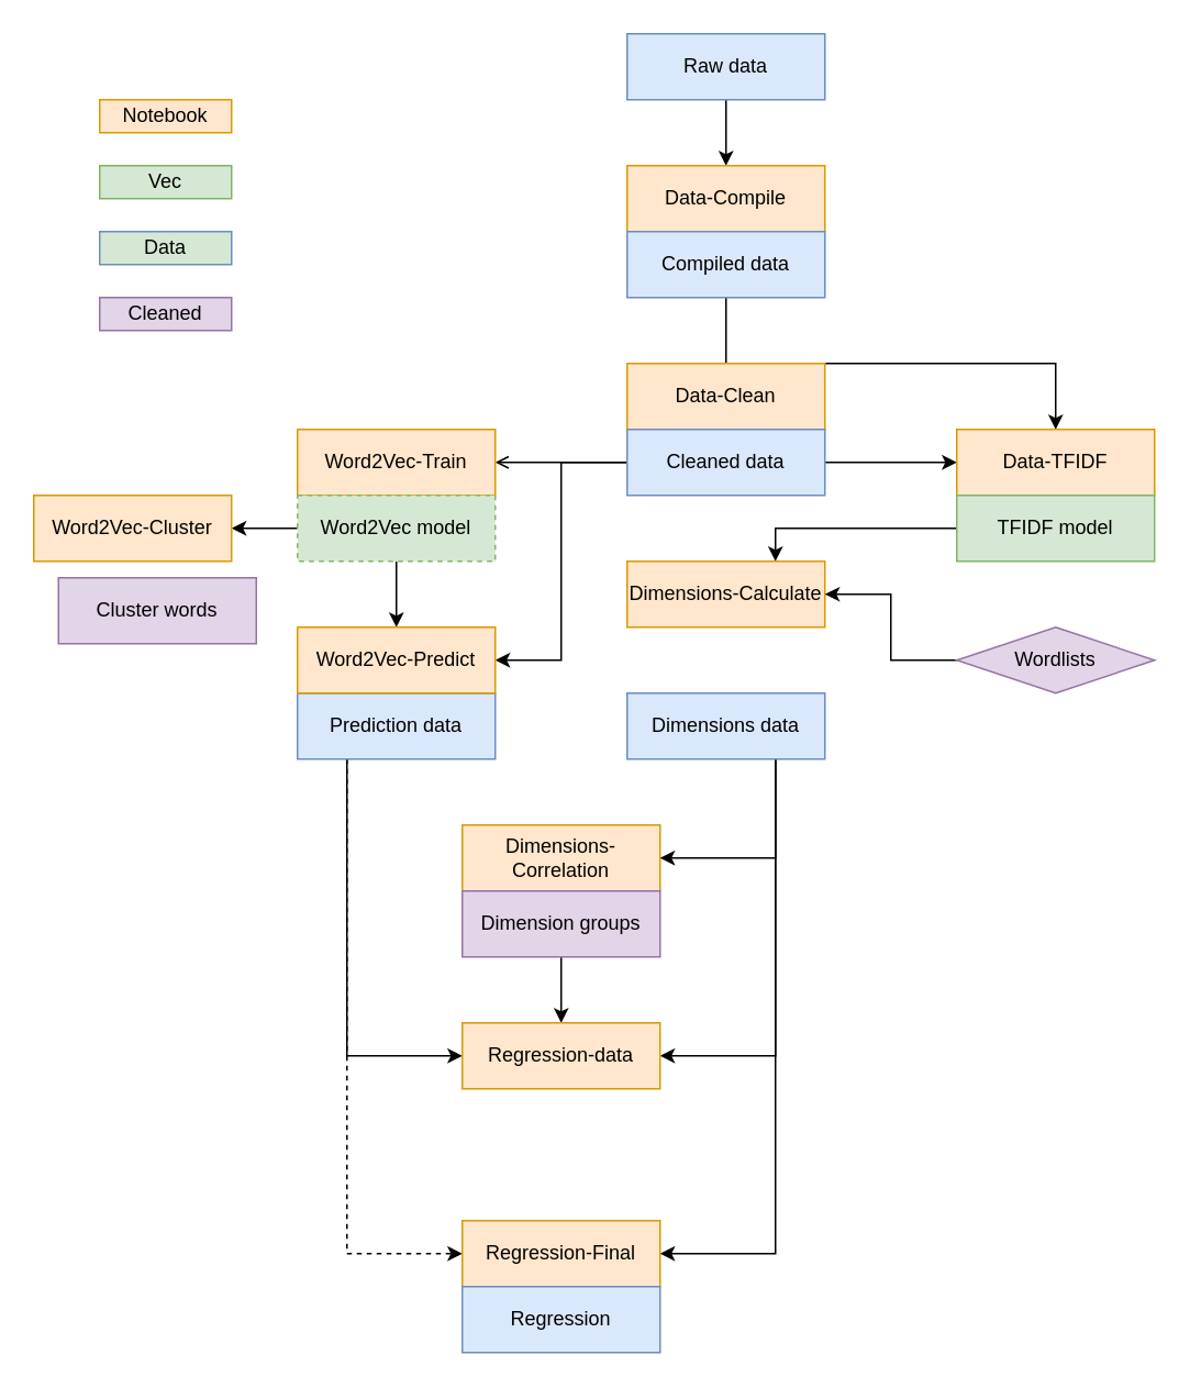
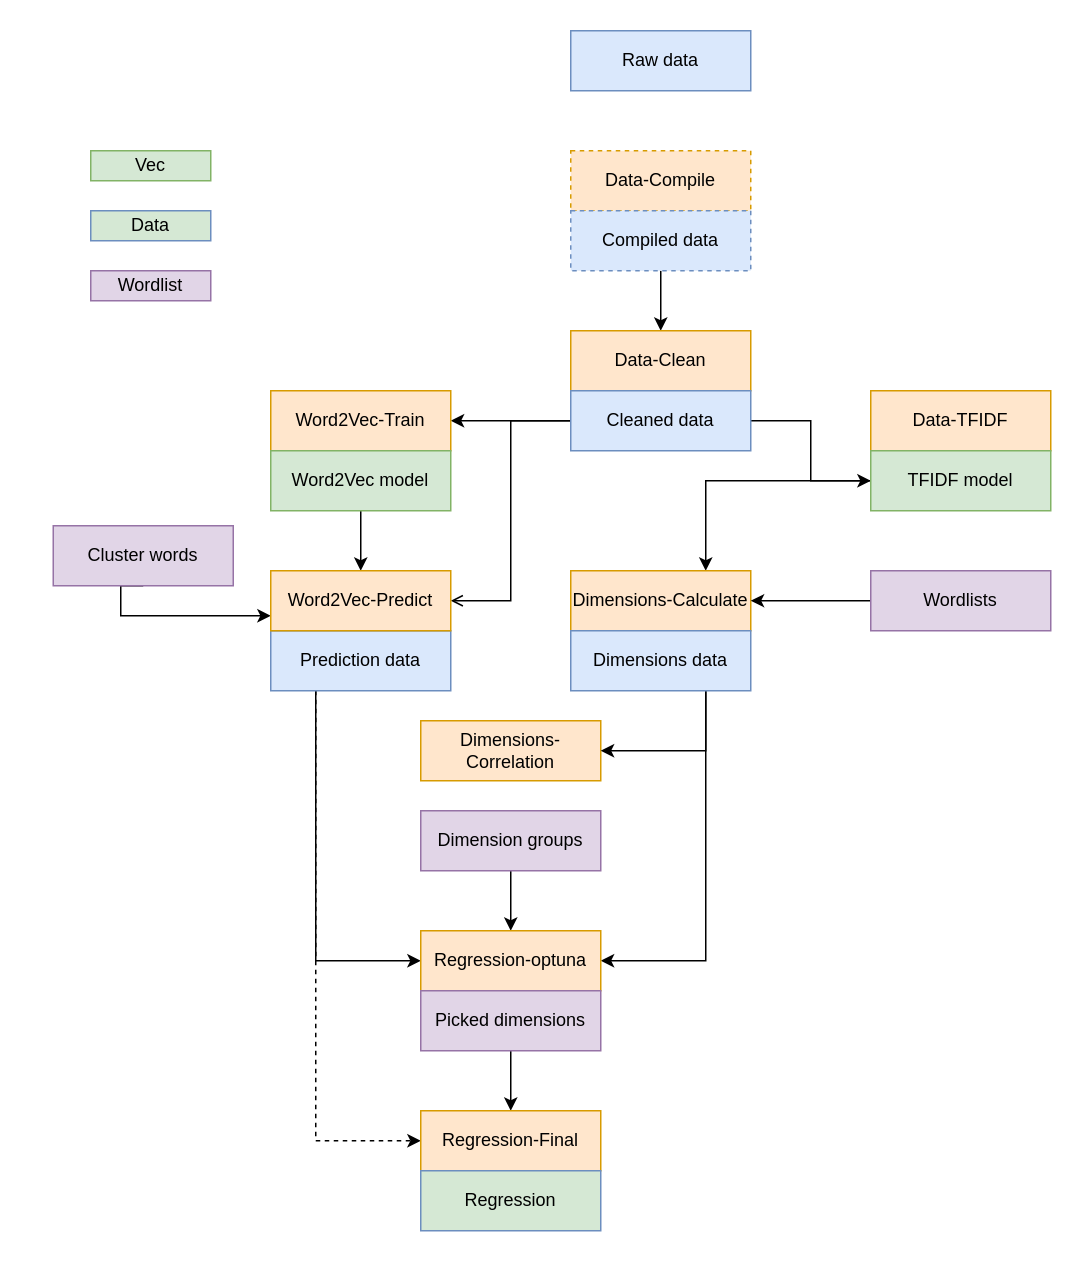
  <mxCell id="0" />
  <mxCell id="1" parent="0" />
- <mxCell id="2" style="edgeStyle=orthogonalEdgeStyle;rounded=0;orthogonalLoop=1;jettySize=auto;html=1;exitX=0.5;exitY=1;exitDx=0;exitDy=0;entryX=0.5;entryY=0;entryDx=0;entryDy=0;strokeColor=#000000;fontColor=#000000;" parent="1" source="3" target="4" edge="1"><mxGeometry relative="1" as="geometry" /></mxCell>
  <mxCell id="3" value="Raw data" style="rounded=0;whiteSpace=wrap;html=1;fillColor=#dae8fc;strokeColor=#6c8ebf;" parent="1" vertex="1"><mxGeometry x="380" y="20" width="120" height="40" as="geometry" /></mxCell>
- <mxCell id="4" value="Data-Compile" style="rounded=0;whiteSpace=wrap;html=1;fillColor=#ffe6cc;strokeColor=#d79b00;fontColor=#000000;" parent="1" vertex="1"><mxGeometry x="380" y="100" width="120" height="40" as="geometry" /></mxCell>
- <mxCell id="5" style="edgeStyle=orthogonalEdgeStyle;rounded=0;orthogonalLoop=1;jettySize=auto;html=1;exitX=0.5;exitY=1;exitDx=0;exitDy=0;strokeColor=#000000;fontColor=#000000;" parent="1" source="6" target="23" edge="1"><mxGeometry relative="1" as="geometry" /></mxCell>
- <mxCell id="6" value="Compiled data" style="rounded=0;whiteSpace=wrap;html=1;fillColor=#dae8fc;strokeColor=#6c8ebf;fontColor=#000000;" parent="1" vertex="1"><mxGeometry x="380" y="140" width="120" height="40" as="geometry" /></mxCell>
+ <mxCell id="4" value="Data-Compile" style="rounded=0;whiteSpace=wrap;html=1;fillColor=#ffe6cc;strokeColor=#d79b00;fontColor=#000000;dashed=1;" parent="1" vertex="1"><mxGeometry x="380" y="100" width="120" height="40" as="geometry" /></mxCell>
+ <mxCell id="5" style="edgeStyle=orthogonalEdgeStyle;rounded=0;orthogonalLoop=1;jettySize=auto;html=1;exitX=0.5;exitY=1;exitDx=0;exitDy=0;entryX=0.5;entryY=0;entryDx=0;entryDy=0;strokeColor=#000000;fontColor=#000000;" parent="1" source="6" target="7" edge="1"><mxGeometry relative="1" as="geometry" /></mxCell>
+ <mxCell id="6" value="Compiled data" style="rounded=0;whiteSpace=wrap;html=1;fillColor=#dae8fc;strokeColor=#6c8ebf;fontColor=#000000;dashed=1;" parent="1" vertex="1"><mxGeometry x="380" y="140" width="120" height="40" as="geometry" /></mxCell>
  <mxCell id="7" value="Data-Clean" style="rounded=0;whiteSpace=wrap;html=1;fillColor=#ffe6cc;strokeColor=#d79b00;fontColor=#000000;" parent="1" vertex="1"><mxGeometry x="380" y="220" width="120" height="40" as="geometry" /></mxCell>
- <mxCell id="8" style="edgeStyle=orthogonalEdgeStyle;rounded=0;orthogonalLoop=1;jettySize=auto;html=1;exitX=0;exitY=0.5;exitDx=0;exitDy=0;strokeColor=#000000;fontColor=#000000;endArrow=open;" parent="1" source="11" target="12" edge="1"><mxGeometry relative="1" as="geometry" /></mxCell>
- <mxCell id="9" style="edgeStyle=orthogonalEdgeStyle;rounded=0;orthogonalLoop=1;jettySize=auto;html=1;exitX=0;exitY=0.5;exitDx=0;exitDy=0;entryX=1;entryY=0.5;entryDx=0;entryDy=0;strokeColor=#000000;fontColor=#000000;" parent="1" source="11" target="22" edge="1"><mxGeometry relative="1" as="geometry"><Array as="points"><mxPoint x="340" y="280" /><mxPoint x="340" y="400" /></Array></mxGeometry></mxCell>
- <mxCell id="10" style="edgeStyle=orthogonalEdgeStyle;rounded=0;orthogonalLoop=1;jettySize=auto;html=1;exitX=1;exitY=0.5;exitDx=0;exitDy=0;entryX=0;entryY=0.5;entryDx=0;entryDy=0;strokeColor=#000000;fontColor=#000000;" parent="1" source="11" target="23" edge="1"><mxGeometry relative="1" as="geometry" /></mxCell>
+ <mxCell id="8" style="edgeStyle=orthogonalEdgeStyle;rounded=0;orthogonalLoop=1;jettySize=auto;html=1;exitX=0;exitY=0.5;exitDx=0;exitDy=0;strokeColor=#000000;fontColor=#000000;" parent="1" source="11" target="12" edge="1"><mxGeometry relative="1" as="geometry" /></mxCell>
+ <mxCell id="9" style="edgeStyle=orthogonalEdgeStyle;rounded=0;orthogonalLoop=1;jettySize=auto;html=1;exitX=0;exitY=0.5;exitDx=0;exitDy=0;entryX=1;entryY=0.5;entryDx=0;entryDy=0;strokeColor=#000000;fontColor=#000000;endArrow=open;" parent="1" source="11" target="22" edge="1"><mxGeometry relative="1" as="geometry"><Array as="points"><mxPoint x="340" y="280" /><mxPoint x="340" y="400" /></Array></mxGeometry></mxCell>
+ <mxCell id="10" style="edgeStyle=orthogonalEdgeStyle;rounded=0;orthogonalLoop=1;jettySize=auto;html=1;exitX=1;exitY=0.5;exitDx=0;exitDy=0;strokeColor=#000000;fontColor=#000000;" parent="1" source="11" target="25" edge="1"><mxGeometry relative="1" as="geometry" /></mxCell>
  <mxCell id="11" value="Cleaned data" style="rounded=0;whiteSpace=wrap;html=1;fillColor=#dae8fc;strokeColor=#6c8ebf;fontColor=#000000;" parent="1" vertex="1"><mxGeometry x="380" y="260" width="120" height="40" as="geometry" /></mxCell>
  <mxCell id="12" value="Word2Vec-Train" style="rounded=0;whiteSpace=wrap;html=1;fillColor=#ffe6cc;strokeColor=#d79b00;fontColor=#000000;" parent="1" vertex="1"><mxGeometry x="180" y="260" width="120" height="40" as="geometry" /></mxCell>
- <mxCell id="13" style="edgeStyle=orthogonalEdgeStyle;rounded=0;orthogonalLoop=1;jettySize=auto;html=1;exitX=0;exitY=0.5;exitDx=0;exitDy=0;entryX=1;entryY=0.5;entryDx=0;entryDy=0;strokeColor=#000000;fontColor=#000000;" parent="1" source="15" target="16" edge="1"><mxGeometry relative="1" as="geometry" /></mxCell>
  <mxCell id="14" style="edgeStyle=orthogonalEdgeStyle;rounded=0;orthogonalLoop=1;jettySize=auto;html=1;exitX=0.5;exitY=1;exitDx=0;exitDy=0;entryX=0.5;entryY=0;entryDx=0;entryDy=0;strokeColor=#000000;fontColor=#000000;" parent="1" source="15" target="22" edge="1"><mxGeometry relative="1" as="geometry"><mxPoint x="240" y="530" as="targetPoint" /></mxGeometry></mxCell>
- <mxCell id="15" value="Word2Vec model" style="rounded=0;whiteSpace=wrap;html=1;fillColor=#d5e8d4;strokeColor=#82b366;fontColor=#000000;dashed=1;" parent="1" vertex="1"><mxGeometry x="180" y="300" width="120" height="40" as="geometry" /></mxCell>
- <mxCell id="16" value="Word2Vec-Cluster" style="rounded=0;whiteSpace=wrap;html=1;fillColor=#ffe6cc;strokeColor=#d79b00;fontColor=#000000;" parent="1" vertex="1"><mxGeometry x="20" y="300" width="120" height="40" as="geometry" /></mxCell>
+ <mxCell id="15" value="Word2Vec model" style="rounded=0;whiteSpace=wrap;html=1;fillColor=#d5e8d4;strokeColor=#82b366;fontColor=#000000;" parent="1" vertex="1"><mxGeometry x="180" y="300" width="120" height="40" as="geometry" /></mxCell>
+ <mxCell id="17" style="edgeStyle=orthogonalEdgeStyle;rounded=0;orthogonalLoop=1;jettySize=auto;html=1;exitX=0.5;exitY=1;exitDx=0;exitDy=0;entryX=0;entryY=0.75;entryDx=0;entryDy=0;strokeColor=#000000;fontColor=#000000;" parent="1" source="18" target="22" edge="1"><mxGeometry relative="1" as="geometry"><Array as="points"><mxPoint x="80" y="410" /></Array></mxGeometry></mxCell>
  <mxCell id="18" value="Cluster words" style="rounded=0;whiteSpace=wrap;html=1;fillColor=#e1d5e7;strokeWidth=1;strokeColor=#9673a6;fontColor=#000000;" parent="1" vertex="1"><mxGeometry x="35" y="350" width="120" height="40" as="geometry" /></mxCell>
  <mxCell id="19" style="edgeStyle=orthogonalEdgeStyle;rounded=0;orthogonalLoop=1;jettySize=auto;html=1;exitX=0.25;exitY=1;exitDx=0;exitDy=0;entryX=0;entryY=0.5;entryDx=0;entryDy=0;strokeColor=#000000;fontColor=#000000;" parent="1" source="21" target="34" edge="1"><mxGeometry relative="1" as="geometry" /></mxCell>
  <mxCell id="20" style="edgeStyle=orthogonalEdgeStyle;rounded=0;orthogonalLoop=1;jettySize=auto;html=1;exitX=0.25;exitY=1;exitDx=0;exitDy=0;entryX=0;entryY=0.5;entryDx=0;entryDy=0;strokeColor=#000000;fontColor=#000000;dashed=1;" parent="1" source="21" target="37" edge="1"><mxGeometry relative="1" as="geometry" /></mxCell>
  <mxCell id="21" value="Prediction data" style="rounded=0;whiteSpace=wrap;html=1;fillColor=#dae8fc;strokeColor=#6c8ebf;fontColor=#000000;" parent="1" vertex="1"><mxGeometry x="180" y="420" width="120" height="40" as="geometry" /></mxCell>
  <mxCell id="22" value="Word2Vec-Predict" style="rounded=0;whiteSpace=wrap;html=1;fillColor=#ffe6cc;strokeColor=#d79b00;fontColor=#000000;" parent="1" vertex="1"><mxGeometry x="180" y="380" width="120" height="40" as="geometry" /></mxCell>
  <mxCell id="23" value="Data-TFIDF" style="rounded=0;whiteSpace=wrap;html=1;fillColor=#ffe6cc;strokeColor=#d79b00;fontColor=#000000;" parent="1" vertex="1"><mxGeometry x="580" y="260" width="120" height="40" as="geometry" /></mxCell>
  <mxCell id="24" style="edgeStyle=orthogonalEdgeStyle;rounded=0;orthogonalLoop=1;jettySize=auto;html=1;exitX=0;exitY=0.5;exitDx=0;exitDy=0;entryX=0.75;entryY=0;entryDx=0;entryDy=0;strokeColor=#000000;fontColor=#000000;" parent="1" source="25" target="26" edge="1"><mxGeometry relative="1" as="geometry" /></mxCell>
  <mxCell id="25" value="TFIDF model" style="rounded=0;whiteSpace=wrap;html=1;fillColor=#d5e8d4;strokeColor=#82b366;fontColor=#000000;" parent="1" vertex="1"><mxGeometry x="580" y="300" width="120" height="40" as="geometry" /></mxCell>
- <mxCell id="26" value="Dimensions-Calculate" style="rounded=0;whiteSpace=wrap;html=1;fillColor=#ffe6cc;strokeColor=#d79b00;fontColor=#000000;" parent="1" vertex="1"><mxGeometry x="380" y="340" width="120" height="40" as="geometry" /></mxCell>
- <mxCell id="27" value="Dimensions-Correlation" style="rounded=0;whiteSpace=wrap;html=1;fillColor=#ffe6cc;strokeColor=#d79b00;fontColor=#000000;" parent="1" vertex="1"><mxGeometry x="280" y="500" width="120" height="40" as="geometry" /></mxCell>
+ <mxCell id="26" value="Dimensions-Calculate" style="rounded=0;whiteSpace=wrap;html=1;fillColor=#ffe6cc;strokeColor=#d79b00;fontColor=#000000;" parent="1" vertex="1"><mxGeometry x="380" y="380" width="120" height="40" as="geometry" /></mxCell>
+ <mxCell id="27" value="Dimensions-Correlation" style="rounded=0;whiteSpace=wrap;html=1;fillColor=#ffe6cc;strokeColor=#d79b00;fontColor=#000000;" parent="1" vertex="1"><mxGeometry x="280" y="480" width="120" height="40" as="geometry" /></mxCell>
  <mxCell id="28" style="edgeStyle=orthogonalEdgeStyle;rounded=0;orthogonalLoop=1;jettySize=auto;html=1;exitX=0.75;exitY=1;exitDx=0;exitDy=0;entryX=1;entryY=0.5;entryDx=0;entryDy=0;strokeColor=#000000;fontColor=#000000;" parent="1" source="31" target="27" edge="1"><mxGeometry relative="1" as="geometry" /></mxCell>
  <mxCell id="29" style="edgeStyle=orthogonalEdgeStyle;rounded=0;orthogonalLoop=1;jettySize=auto;html=1;exitX=0.75;exitY=1;exitDx=0;exitDy=0;entryX=1;entryY=0.5;entryDx=0;entryDy=0;strokeColor=#000000;fontColor=#000000;" parent="1" source="31" target="34" edge="1"><mxGeometry relative="1" as="geometry" /></mxCell>
- <mxCell id="30" style="edgeStyle=orthogonalEdgeStyle;rounded=0;orthogonalLoop=1;jettySize=auto;html=1;exitX=0.75;exitY=1;exitDx=0;exitDy=0;entryX=1;entryY=0.5;entryDx=0;entryDy=0;strokeColor=#000000;fontColor=#000000;" parent="1" source="31" target="37" edge="1"><mxGeometry relative="1" as="geometry" /></mxCell>
  <mxCell id="31" value="Dimensions data" style="rounded=0;whiteSpace=wrap;html=1;fillColor=#dae8fc;strokeColor=#6c8ebf;fontColor=#000000;" parent="1" vertex="1"><mxGeometry x="380" y="420" width="120" height="40" as="geometry" /></mxCell>
  <mxCell id="32" style="edgeStyle=orthogonalEdgeStyle;rounded=0;orthogonalLoop=1;jettySize=auto;html=1;exitX=0.5;exitY=1;exitDx=0;exitDy=0;entryX=0.5;entryY=0;entryDx=0;entryDy=0;strokeColor=#000000;fontColor=#000000;" parent="1" source="33" target="34" edge="1"><mxGeometry relative="1" as="geometry" /></mxCell>
  <mxCell id="33" value="Dimension groups" style="rounded=0;whiteSpace=wrap;html=1;fillColor=#e1d5e7;strokeWidth=1;strokeColor=#9673a6;fontColor=#000000;" parent="1" vertex="1"><mxGeometry x="280" y="540" width="120" height="40" as="geometry" /></mxCell>
- <mxCell id="34" value="Regression-data" style="rounded=0;whiteSpace=wrap;html=1;fillColor=#ffe6cc;strokeColor=#d79b00;fontColor=#000000;" parent="1" vertex="1"><mxGeometry x="280" y="620" width="120" height="40" as="geometry" /></mxCell>
+ <mxCell id="34" value="Regression-optuna" style="rounded=0;whiteSpace=wrap;html=1;fillColor=#ffe6cc;strokeColor=#d79b00;fontColor=#000000;" parent="1" vertex="1"><mxGeometry x="280" y="620" width="120" height="40" as="geometry" /></mxCell>
+ <mxCell id="35" style="edgeStyle=orthogonalEdgeStyle;rounded=0;orthogonalLoop=1;jettySize=auto;html=1;exitX=0.5;exitY=1;exitDx=0;exitDy=0;entryX=0.5;entryY=0;entryDx=0;entryDy=0;strokeColor=#000000;fontColor=#000000;" parent="1" source="36" target="37" edge="1"><mxGeometry relative="1" as="geometry" /></mxCell>
+ <mxCell id="36" value="Picked dimensions" style="rounded=0;whiteSpace=wrap;html=1;fillColor=#e1d5e7;strokeWidth=1;strokeColor=#9673a6;fontColor=#000000;" parent="1" vertex="1"><mxGeometry x="280" y="660" width="120" height="40" as="geometry" /></mxCell>
  <mxCell id="37" value="Regression-Final" style="rounded=0;whiteSpace=wrap;html=1;fillColor=#ffe6cc;strokeColor=#d79b00;fontColor=#000000;" parent="1" vertex="1"><mxGeometry x="280" y="740" width="120" height="40" as="geometry" /></mxCell>
- <mxCell id="38" value="Regression" style="rounded=0;whiteSpace=wrap;html=1;fillColor=#dae8fc;strokeColor=#6c8ebf;fontColor=#000000;" parent="1" vertex="1"><mxGeometry x="280" y="780" width="120" height="40" as="geometry" /></mxCell>
+ <mxCell id="38" value="Regression" style="rounded=0;whiteSpace=wrap;html=1;fillColor=#d5e8d4;strokeColor=#6c8ebf;fontColor=#000000;" parent="1" vertex="1"><mxGeometry x="280" y="780" width="120" height="40" as="geometry" /></mxCell>
  <mxCell id="39" style="edgeStyle=orthogonalEdgeStyle;rounded=0;orthogonalLoop=1;jettySize=auto;html=1;exitX=0;exitY=0.5;exitDx=0;exitDy=0;entryX=1;entryY=0.5;entryDx=0;entryDy=0;strokeColor=#000000;fontColor=#000000;" parent="1" source="40" target="26" edge="1"><mxGeometry relative="1" as="geometry" /></mxCell>
- <mxCell id="40" value="Wordlists" style="rhombus;whiteSpace=wrap;html=1;fillColor=#e1d5e7;strokeWidth=1;strokeColor=#9673a6;fontColor=#000000;" parent="1" vertex="1"><mxGeometry x="580" y="380" width="120" height="40" as="geometry" /></mxCell>
+ <mxCell id="40" value="Wordlists" style="rounded=0;whiteSpace=wrap;html=1;fillColor=#e1d5e7;strokeWidth=1;strokeColor=#9673a6;fontColor=#000000;" parent="1" vertex="1"><mxGeometry x="580" y="380" width="120" height="40" as="geometry" /></mxCell>
  <mxCell id="41" value="Data" style="rounded=0;whiteSpace=wrap;html=1;fillColor=#d5e8d4;strokeColor=#6c8ebf;fontColor=#000000;" parent="1" vertex="1"><mxGeometry x="60" y="140" width="80" height="20" as="geometry" /></mxCell>
- <mxCell id="42" value="Notebook" style="rounded=0;whiteSpace=wrap;html=1;fillColor=#ffe6cc;strokeColor=#d79b00;fontColor=#000000;" parent="1" vertex="1"><mxGeometry x="60" y="60" width="80" height="20" as="geometry" /></mxCell>
  <mxCell id="43" value="Vec" style="rounded=0;whiteSpace=wrap;html=1;fillColor=#d5e8d4;strokeColor=#82b366;fontColor=#000000;" parent="1" vertex="1"><mxGeometry x="60" y="100" width="80" height="20" as="geometry" /></mxCell>
- <mxCell id="44" value="Cleaned" style="rounded=0;whiteSpace=wrap;html=1;fillColor=#e1d5e7;strokeWidth=1;strokeColor=#9673a6;fontColor=#000000;" parent="1" vertex="1"><mxGeometry x="60" y="180" width="80" height="20" as="geometry" /></mxCell>
+ <mxCell id="44" value="Wordlist" style="rounded=0;whiteSpace=wrap;html=1;fillColor=#e1d5e7;strokeWidth=1;strokeColor=#9673a6;fontColor=#000000;" parent="1" vertex="1"><mxGeometry x="60" y="180" width="80" height="20" as="geometry" /></mxCell>
